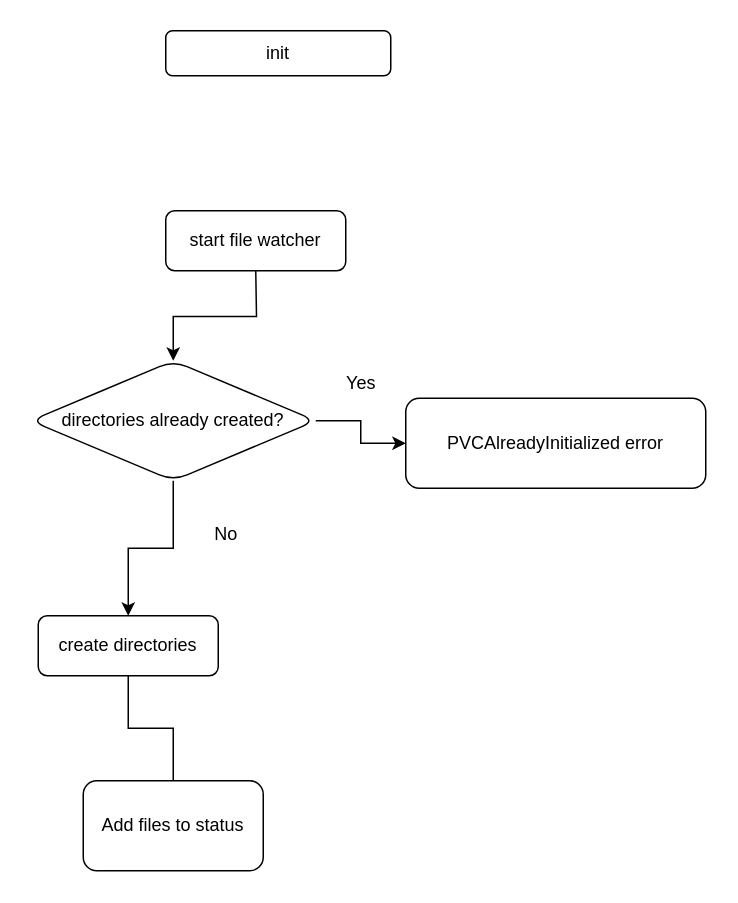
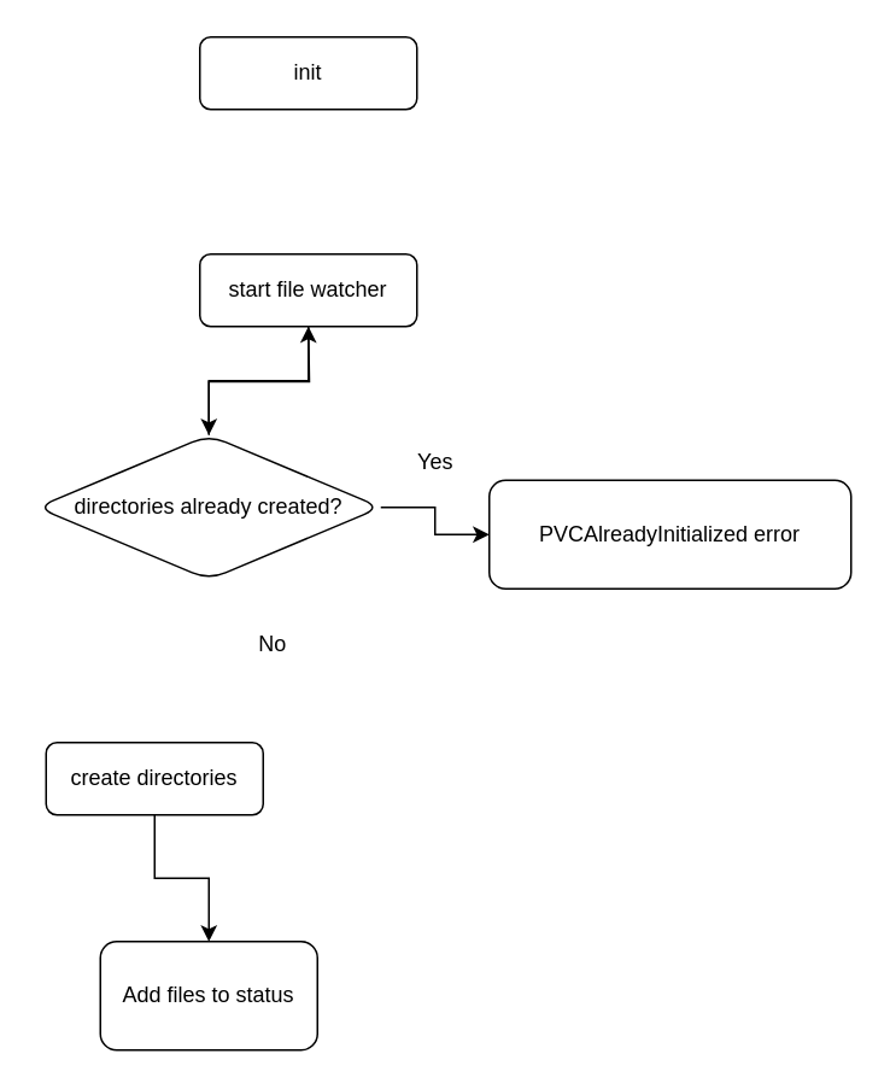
  <mxCell id="0" />
  <mxCell id="1" parent="0" />
- <mxCell id="2" value="init" style="rounded=1;whiteSpace=wrap;html=1;fontSize=12;glass=0;strokeWidth=1;shadow=0;" vertex="1" parent="1"><mxGeometry x="110" y="20" width="150" height="30" as="geometry" /></mxCell>
+ <mxCell id="2" value="init" style="rounded=1;whiteSpace=wrap;html=1;fontSize=12;glass=0;strokeWidth=1;shadow=0;" vertex="1" parent="1"><mxGeometry x="110" y="20" width="120" height="40" as="geometry" /></mxCell>
  <mxCell id="3" value="start file watcher" style="rounded=1;whiteSpace=wrap;html=1;fontSize=12;glass=0;strokeWidth=1;shadow=0;" vertex="1" parent="1"><mxGeometry x="110" y="140" width="120" height="40" as="geometry" /></mxCell>
  <mxCell id="4" value="" style="edgeStyle=orthogonalEdgeStyle;rounded=0;orthogonalLoop=1;jettySize=auto;html=1;" edge="1" parent="1" target="7"><mxGeometry relative="1" as="geometry"><mxPoint x="170" y="180" as="sourcePoint" /></mxGeometry></mxCell>
  <mxCell id="5" value="" style="edgeStyle=orthogonalEdgeStyle;rounded=0;orthogonalLoop=1;jettySize=auto;html=1;" edge="1" parent="1" source="7" target="8"><mxGeometry relative="1" as="geometry" /></mxCell>
- <mxCell id="6" value="" style="edgeStyle=orthogonalEdgeStyle;rounded=0;orthogonalLoop=1;jettySize=auto;html=1;" edge="1" parent="1" source="7" target="11"><mxGeometry relative="1" as="geometry" /></mxCell>
+ <mxCell id="6" value="" style="edgeStyle=orthogonalEdgeStyle;rounded=0;orthogonalLoop=1;jettySize=auto;html=1;" edge="1" parent="1" source="7" target="3"><mxGeometry relative="1" as="geometry" /></mxCell>
  <mxCell id="7" value="directories already created?" style="rhombus;whiteSpace=wrap;html=1;rounded=1;glass=0;strokeWidth=1;shadow=0;" vertex="1" parent="1"><mxGeometry x="20" y="240" width="190" height="80" as="geometry" /></mxCell>
  <mxCell id="8" value="PVCAlreadyInitialized error" style="whiteSpace=wrap;html=1;rounded=1;glass=0;strokeWidth=1;shadow=0;" vertex="1" parent="1"><mxGeometry x="270" y="265" width="200" height="60" as="geometry" /></mxCell>
  <mxCell id="9" value="Yes" style="text;html=1;align=center;verticalAlign=middle;resizable=0;points=[];autosize=1;strokeColor=none;fillColor=none;" vertex="1" parent="1"><mxGeometry x="220" y="240" width="40" height="30" as="geometry" /></mxCell>
- <mxCell id="10" value="" style="edgeStyle=orthogonalEdgeStyle;rounded=0;orthogonalLoop=1;jettySize=auto;html=1;endArrow=none;" edge="1" parent="1" source="11" target="13"><mxGeometry relative="1" as="geometry" /></mxCell>
+ <mxCell id="10" value="" style="edgeStyle=orthogonalEdgeStyle;rounded=0;orthogonalLoop=1;jettySize=auto;html=1;" edge="1" parent="1" source="11" target="13"><mxGeometry relative="1" as="geometry" /></mxCell>
  <mxCell id="11" value="create directories" style="whiteSpace=wrap;html=1;rounded=1;glass=0;strokeWidth=1;shadow=0;" vertex="1" parent="1"><mxGeometry x="25" y="410" width="120" height="40" as="geometry" /></mxCell>
  <mxCell id="12" value="&lt;div&gt;No&lt;/div&gt;&lt;div&gt;&lt;br&gt;&lt;/div&gt;" style="text;html=1;align=center;verticalAlign=middle;resizable=0;points=[];autosize=1;strokeColor=none;fillColor=none;" vertex="1" parent="1"><mxGeometry x="130" y="343" width="40" height="40" as="geometry" /></mxCell>
  <mxCell id="13" value="Add files to status" style="whiteSpace=wrap;html=1;rounded=1;glass=0;strokeWidth=1;shadow=0;" vertex="1" parent="1"><mxGeometry x="55" y="520" width="120" height="60" as="geometry" /></mxCell>
